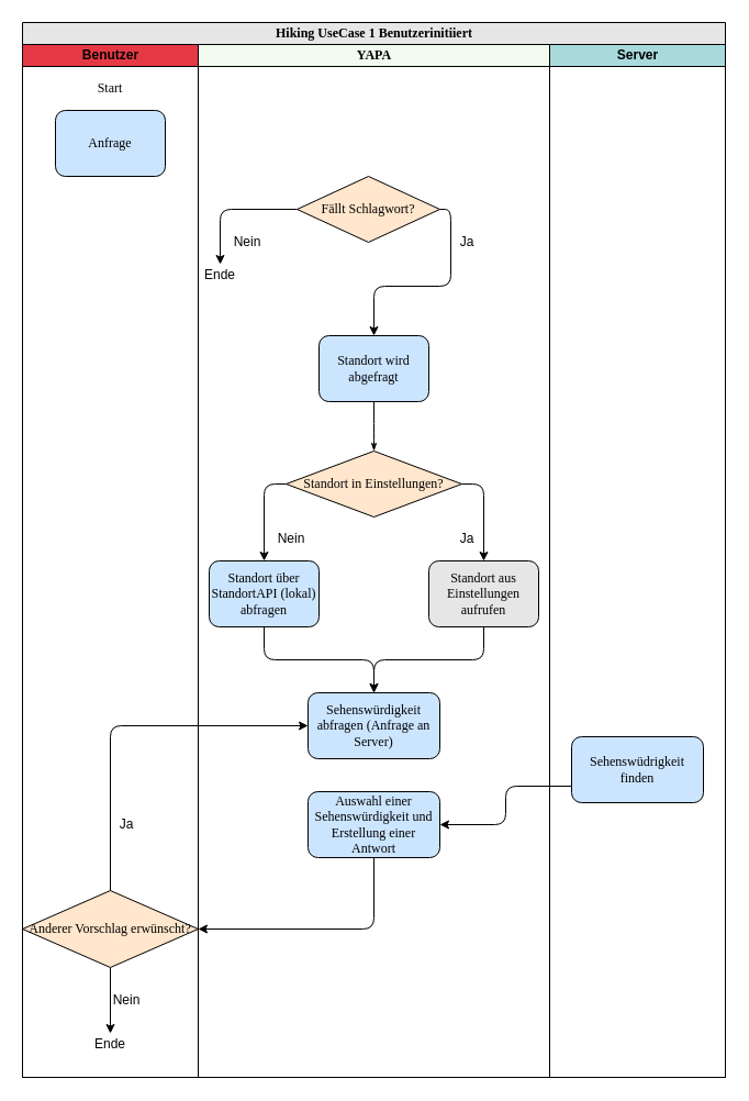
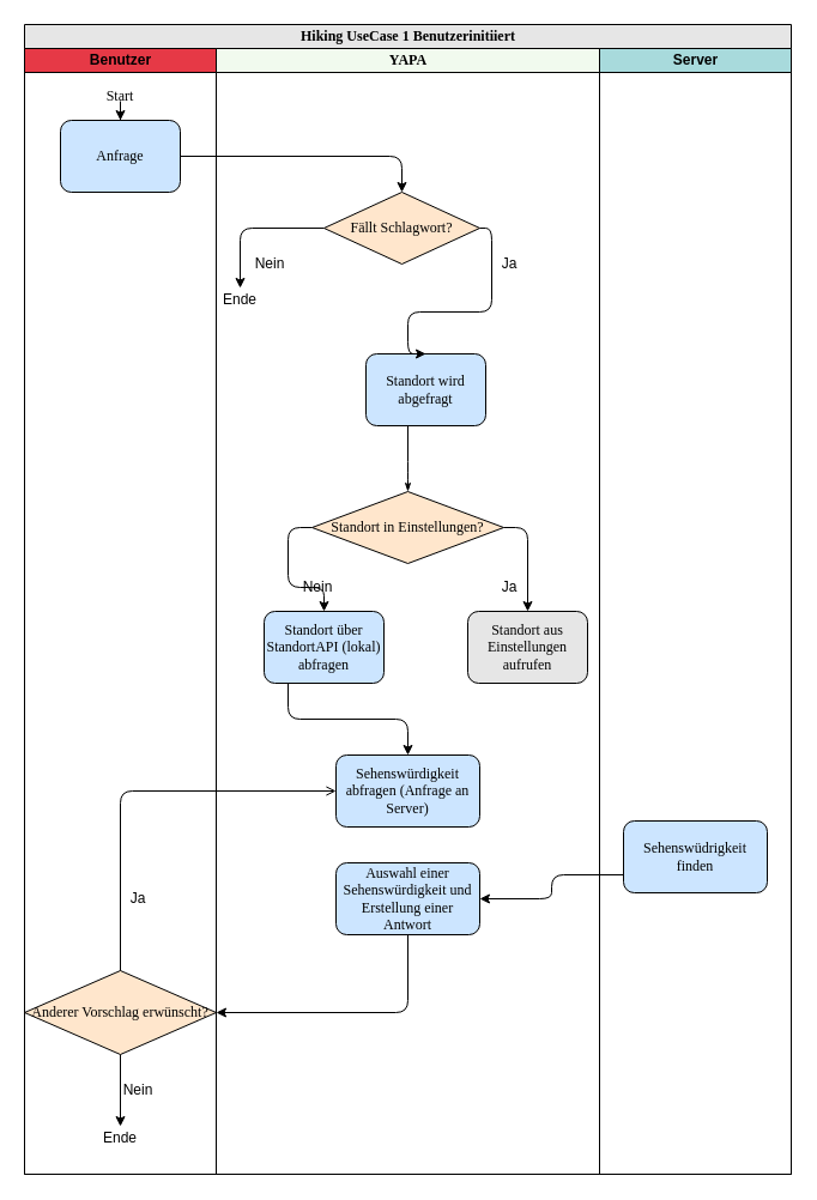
  <mxCell id="0" />
  <mxCell id="1" parent="0" />
  <mxCell id="2" value="&lt;font style=&quot;font-size: 12px&quot;&gt;Hiking UseCase 1 Benutzerinitiiert&lt;/font&gt;" style="swimlane;html=1;childLayout=stackLayout;startSize=20;rounded=0;shadow=0;labelBackgroundColor=none;strokeWidth=1;fontFamily=Verdana;fontSize=8;align=center;fillColor=#E6E6E6;" parent="1" vertex="1"><mxGeometry x="20" y="20" width="640" height="960" as="geometry" /></mxCell>
  <mxCell id="3" value="Benutzer" style="swimlane;html=1;startSize=20;fillColor=#E63946;" parent="2" vertex="1"><mxGeometry y="20" width="160" height="940" as="geometry" /></mxCell>
+ <mxCell id="4" style="edgeStyle=orthogonalEdgeStyle;rounded=1;orthogonalLoop=1;jettySize=auto;html=1;fontSize=12;" parent="3" source="5" target="8" edge="1"><mxGeometry relative="1" as="geometry" /></mxCell>
  <mxCell id="5" value="&lt;font face=&quot;Verdana&quot;&gt;Start&lt;/font&gt;" style="text;html=1;strokeColor=none;fillColor=none;align=center;verticalAlign=middle;whiteSpace=wrap;rounded=0;" parent="3" vertex="1"><mxGeometry x="60" y="30" width="40" height="20" as="geometry" /></mxCell>
  <mxCell id="6" style="edgeStyle=orthogonalEdgeStyle;rounded=0;orthogonalLoop=1;jettySize=auto;html=1;exitX=0.5;exitY=1;exitDx=0;exitDy=0;fontSize=12;entryX=0.5;entryY=0;entryDx=0;entryDy=0;" parent="3" source="9" target="7" edge="1"><mxGeometry relative="1" as="geometry"><mxPoint x="80" y="890" as="sourcePoint" /><mxPoint x="80" y="880" as="targetPoint" /></mxGeometry></mxCell>
  <mxCell id="7" value="Ende" style="text;html=1;strokeColor=none;fillColor=none;align=center;verticalAlign=middle;whiteSpace=wrap;rounded=0;" parent="3" vertex="1"><mxGeometry x="60" y="900" width="40" height="20" as="geometry" /></mxCell>
  <mxCell id="8" value="&lt;font style=&quot;font-size: 12px&quot;&gt;Anfrage&lt;/font&gt;" style="rounded=1;whiteSpace=wrap;html=1;shadow=0;labelBackgroundColor=none;strokeWidth=1;fontFamily=Verdana;fontSize=8;align=center;fillColor=#CCE5FF;" parent="3" vertex="1"><mxGeometry x="30" y="60" width="100" height="60" as="geometry" /></mxCell>
  <mxCell id="9" value="Anderer Vorschlag erwünscht?" style="rhombus;whiteSpace=wrap;html=1;rounded=0;shadow=0;labelBackgroundColor=none;strokeWidth=1;fontFamily=Verdana;fontSize=12;align=center;fillColor=#FFE6CC;" vertex="1" parent="3"><mxGeometry y="770" width="160" height="70" as="geometry" /></mxCell>
  <mxCell id="10" value="&lt;div&gt;Ja&lt;/div&gt;" style="text;html=1;strokeColor=none;fillColor=none;align=center;verticalAlign=middle;whiteSpace=wrap;rounded=0;fontSize=12;" vertex="1" parent="3"><mxGeometry x="80" y="700" width="30" height="20" as="geometry" /></mxCell>
  <mxCell id="11" value="&lt;div&gt;Nein&lt;/div&gt;" style="text;html=1;strokeColor=none;fillColor=none;align=center;verticalAlign=middle;whiteSpace=wrap;rounded=0;fontSize=12;" vertex="1" parent="3"><mxGeometry x="80" y="860" width="30" height="20" as="geometry" /></mxCell>
  <mxCell id="12" style="edgeStyle=orthogonalEdgeStyle;rounded=1;orthogonalLoop=1;jettySize=auto;html=1;exitX=0;exitY=0.75;exitDx=0;exitDy=0;fontSize=12;" parent="2" source="35" target="25" edge="1"><mxGeometry relative="1" as="geometry" /></mxCell>
  <mxCell id="13" style="edgeStyle=orthogonalEdgeStyle;rounded=1;orthogonalLoop=1;jettySize=auto;html=1;exitX=0.5;exitY=1;exitDx=0;exitDy=0;fontSize=12;entryX=1;entryY=0.5;entryDx=0;entryDy=0;" parent="2" source="25" target="9" edge="1"><mxGeometry relative="1" as="geometry"><mxPoint x="160" y="830" as="targetPoint" /><Array as="points"><mxPoint x="320" y="825" /></Array></mxGeometry></mxCell>
  <mxCell id="14" value="&lt;font face=&quot;Verdana&quot;&gt;YAPA&lt;/font&gt;" style="swimlane;html=1;startSize=20;fillColor=#F1FAEE;" parent="2" vertex="1"><mxGeometry x="160" y="20" width="320" height="940" as="geometry" /></mxCell>
- <mxCell id="15" value="&lt;font style=&quot;font-size: 12px&quot;&gt;Standort wird abgefragt&lt;/font&gt;" style="rounded=1;whiteSpace=wrap;html=1;shadow=0;labelBackgroundColor=none;strokeWidth=1;fontFamily=Verdana;fontSize=8;align=center;fillColor=#CCE5FF;" parent="14" vertex="1"><mxGeometry x="110" y="265" width="100" height="60" as="geometry" /></mxCell>
+ <mxCell id="15" value="&lt;font style=&quot;font-size: 12px&quot;&gt;Standort wird abgefragt&lt;/font&gt;" style="rounded=1;whiteSpace=wrap;html=1;shadow=0;labelBackgroundColor=none;strokeWidth=1;fontFamily=Verdana;fontSize=8;align=center;fillColor=#CCE5FF;" parent="14" vertex="1"><mxGeometry x="125" y="255" width="100" height="60" as="geometry" /></mxCell>
  <mxCell id="16" style="edgeStyle=orthogonalEdgeStyle;rounded=1;orthogonalLoop=1;jettySize=auto;html=1;exitX=0;exitY=0.5;exitDx=0;exitDy=0;" parent="14" source="18" target="21" edge="1"><mxGeometry relative="1" as="geometry" /></mxCell>
  <mxCell id="17" style="edgeStyle=orthogonalEdgeStyle;rounded=1;orthogonalLoop=1;jettySize=auto;html=1;exitX=1;exitY=0.5;exitDx=0;exitDy=0;" parent="14" source="18" target="22" edge="1"><mxGeometry relative="1" as="geometry" /></mxCell>
  <mxCell id="18" value="Standort in Einstellungen?" style="rhombus;whiteSpace=wrap;html=1;rounded=0;shadow=0;labelBackgroundColor=none;strokeWidth=1;fontFamily=Verdana;fontSize=12;align=center;fillColor=#FFE6CC;" parent="14" vertex="1"><mxGeometry x="80" y="370" width="160" height="60" as="geometry" /></mxCell>
  <mxCell id="19" style="edgeStyle=orthogonalEdgeStyle;rounded=1;html=1;labelBackgroundColor=none;startArrow=none;startFill=0;startSize=5;endArrow=classicThin;endFill=1;endSize=5;jettySize=auto;orthogonalLoop=1;strokeWidth=1;fontFamily=Verdana;fontSize=8;entryX=0.5;entryY=0;entryDx=0;entryDy=0;" parent="14" source="15" target="18" edge="1"><mxGeometry relative="1" as="geometry"><Array as="points"><mxPoint x="160" y="355" /><mxPoint x="160" y="380" /></Array><mxPoint x="-90" y="355" as="targetPoint" /></mxGeometry></mxCell>
  <mxCell id="20" style="edgeStyle=orthogonalEdgeStyle;rounded=1;orthogonalLoop=1;jettySize=auto;html=1;fontSize=12;" parent="14" source="21" target="23" edge="1"><mxGeometry relative="1" as="geometry"><Array as="points"><mxPoint x="60" y="560" /><mxPoint x="160" y="560" /></Array></mxGeometry></mxCell>
- <mxCell id="21" value="&lt;font style=&quot;font-size: 12px&quot;&gt;Standort über StandortAPI (lokal) abfragen&lt;/font&gt;" style="rounded=1;whiteSpace=wrap;html=1;shadow=0;labelBackgroundColor=none;strokeWidth=1;fontFamily=Verdana;fontSize=8;align=center;fillColor=#CCE5FF;" parent="14" vertex="1"><mxGeometry x="10" y="470" width="100" height="60" as="geometry" /></mxCell>
+ <mxCell id="21" value="&lt;font style=&quot;font-size: 12px&quot;&gt;Standort über StandortAPI (lokal) abfragen&lt;/font&gt;" style="rounded=1;whiteSpace=wrap;html=1;shadow=0;labelBackgroundColor=none;strokeWidth=1;fontFamily=Verdana;fontSize=8;align=center;fillColor=#CCE5FF;" parent="14" vertex="1"><mxGeometry x="40" y="470" width="100" height="60" as="geometry" /></mxCell>
  <mxCell id="22" value="&lt;font style=&quot;font-size: 12px&quot;&gt;Standort aus Einstellungen aufrufen&lt;/font&gt;" style="rounded=1;whiteSpace=wrap;html=1;shadow=0;labelBackgroundColor=none;strokeWidth=1;fontFamily=Verdana;fontSize=8;align=center;fillColor=#e6e6e6;" parent="14" vertex="1"><mxGeometry x="210" y="470" width="100" height="60" as="geometry" /></mxCell>
  <mxCell id="23" value="&lt;font style=&quot;font-size: 12px&quot;&gt;Sehenswürdigkeit abfragen (Anfrage an Server)&lt;/font&gt;" style="rounded=1;whiteSpace=wrap;html=1;shadow=0;labelBackgroundColor=none;strokeWidth=1;fontFamily=Verdana;fontSize=8;align=center;fillColor=#CCE5FF;" parent="14" vertex="1"><mxGeometry x="100" y="590" width="120" height="60" as="geometry" /></mxCell>
- <mxCell id="24" style="edgeStyle=orthogonalEdgeStyle;rounded=1;orthogonalLoop=1;jettySize=auto;html=1;fontSize=12;exitX=0.5;exitY=1;exitDx=0;exitDy=0;" parent="14" source="22" target="23" edge="1"><mxGeometry relative="1" as="geometry"><mxPoint x="160" y="590" as="targetPoint" /><Array as="points"><mxPoint x="260" y="560" /><mxPoint x="160" y="560" /></Array></mxGeometry></mxCell>
  <mxCell id="25" value="&lt;font style=&quot;font-size: 12px&quot;&gt;Auswahl einer Sehenswürdigkeit und Erstellung einer Antwort&lt;/font&gt;" style="rounded=1;whiteSpace=wrap;html=1;shadow=0;labelBackgroundColor=none;strokeWidth=1;fontFamily=Verdana;fontSize=8;align=center;fillColor=#CCE5FF;" parent="14" vertex="1"><mxGeometry x="100" y="680" width="120" height="60" as="geometry" /></mxCell>
  <mxCell id="26" style="edgeStyle=orthogonalEdgeStyle;rounded=1;orthogonalLoop=1;jettySize=auto;html=1;exitX=1;exitY=0.5;exitDx=0;exitDy=0;entryX=0.5;entryY=0;entryDx=0;entryDy=0;fontSize=12;" parent="14" source="28" target="15" edge="1"><mxGeometry relative="1" as="geometry"><Array as="points"><mxPoint x="230" y="150" /><mxPoint x="230" y="220" /><mxPoint x="160" y="220" /></Array></mxGeometry></mxCell>
  <mxCell id="27" style="edgeStyle=orthogonalEdgeStyle;rounded=1;orthogonalLoop=1;jettySize=auto;html=1;exitX=0;exitY=0.5;exitDx=0;exitDy=0;entryX=0.5;entryY=0;entryDx=0;entryDy=0;fontSize=12;" parent="14" source="28" target="29" edge="1"><mxGeometry relative="1" as="geometry"><Array as="points"><mxPoint x="20" y="150" /></Array></mxGeometry></mxCell>
  <mxCell id="28" value="Fällt Schlagwort?" style="rhombus;whiteSpace=wrap;html=1;rounded=0;shadow=0;labelBackgroundColor=none;strokeWidth=1;fontFamily=Verdana;fontSize=12;align=center;fillColor=#FFE6CC;" parent="14" vertex="1"><mxGeometry x="90" y="120" width="130" height="60" as="geometry" /></mxCell>
  <mxCell id="29" value="Ende" style="text;html=1;strokeColor=none;fillColor=none;align=center;verticalAlign=middle;whiteSpace=wrap;rounded=0;fontSize=12;" parent="14" vertex="1"><mxGeometry y="200" width="40" height="20" as="geometry" /></mxCell>
  <mxCell id="30" value="&lt;div&gt;Nein&lt;/div&gt;" style="text;html=1;strokeColor=none;fillColor=none;align=center;verticalAlign=middle;whiteSpace=wrap;rounded=0;fontSize=12;" parent="14" vertex="1"><mxGeometry x="30" y="170" width="30" height="20" as="geometry" /></mxCell>
  <mxCell id="31" value="&lt;div&gt;Nein&lt;/div&gt;" style="text;html=1;strokeColor=none;fillColor=none;align=center;verticalAlign=middle;whiteSpace=wrap;rounded=0;fontSize=12;" parent="14" vertex="1"><mxGeometry x="70" y="440" width="30" height="20" as="geometry" /></mxCell>
  <mxCell id="32" value="Ja" style="text;html=1;strokeColor=none;fillColor=none;align=center;verticalAlign=middle;whiteSpace=wrap;rounded=0;fontSize=12;" parent="14" vertex="1"><mxGeometry x="230" y="170" width="30" height="20" as="geometry" /></mxCell>
  <mxCell id="33" value="Ja" style="text;html=1;strokeColor=none;fillColor=none;align=center;verticalAlign=middle;whiteSpace=wrap;rounded=0;fontSize=12;" parent="14" vertex="1"><mxGeometry x="230" y="440" width="30" height="20" as="geometry" /></mxCell>
  <mxCell id="34" value="Server" style="swimlane;html=1;startSize=20;fillColor=#A8DADC;" parent="2" vertex="1"><mxGeometry x="480" y="20" width="160" height="940" as="geometry" /></mxCell>
- <mxCell id="35" value="&lt;font style=&quot;font-size: 12px&quot;&gt;Sehenswüdrigkeit finden&lt;br&gt;&lt;/font&gt;" style="rounded=1;whiteSpace=wrap;html=1;shadow=0;labelBackgroundColor=none;strokeWidth=1;fontFamily=Verdana;fontSize=8;align=center;fillColor=#CCE5FF;" parent="34" vertex="1"><mxGeometry x="20" y="630" width="120" height="60" as="geometry" /></mxCell>
- <mxCell id="37" style="edgeStyle=orthogonalEdgeStyle;rounded=1;orthogonalLoop=1;jettySize=auto;html=1;fontSize=12;entryX=0;entryY=0.5;entryDx=0;entryDy=0;exitX=0.5;exitY=0;exitDx=0;exitDy=0;" edge="1" parent="2" source="9" target="23"><mxGeometry relative="1" as="geometry"><mxPoint x="160" y="860" as="sourcePoint" /><mxPoint x="380" y="770" as="targetPoint" /></mxGeometry></mxCell>
+ <mxCell id="35" value="&lt;font style=&quot;font-size: 12px&quot;&gt;Sehenswüdrigkeit finden&lt;br&gt;&lt;/font&gt;" style="rounded=1;whiteSpace=wrap;html=1;shadow=0;labelBackgroundColor=none;strokeWidth=1;fontFamily=Verdana;fontSize=8;align=center;fillColor=#CCE5FF;" parent="34" vertex="1"><mxGeometry x="20" y="645" width="120" height="60" as="geometry" /></mxCell>
+ <mxCell id="36" style="edgeStyle=orthogonalEdgeStyle;rounded=1;orthogonalLoop=1;jettySize=auto;html=1;exitX=1;exitY=0.5;exitDx=0;exitDy=0;entryX=0.5;entryY=0;entryDx=0;entryDy=0;fontSize=12;" parent="2" source="8" target="28" edge="1"><mxGeometry relative="1" as="geometry" /></mxCell>
+ <mxCell id="37" style="edgeStyle=orthogonalEdgeStyle;rounded=1;orthogonalLoop=1;jettySize=auto;html=1;fontSize=12;entryX=0;entryY=0.5;entryDx=0;entryDy=0;exitX=0.5;exitY=0;exitDx=0;exitDy=0;endArrow=open;" edge="1" parent="2" source="9" target="23"><mxGeometry relative="1" as="geometry"><mxPoint x="160" y="860" as="sourcePoint" /><mxPoint x="380" y="770" as="targetPoint" /></mxGeometry></mxCell>
